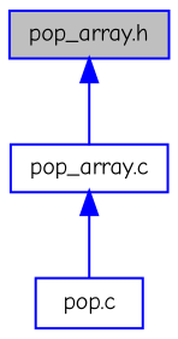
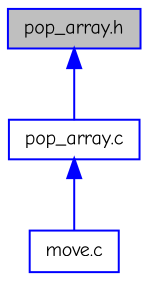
  digraph {
    fontname="Comic Neue"
    node [color=blue fillcolor=white fontname="Comic Neue" fontsize=10 shape=record style=filled]
    edge [color=blue dir=back fontname="Comic Neue" fontsize=10 labelfontname=Helvetica labelfontsize=10 style=solid]
    n1 [fillcolor=grey75 fontcolor=black height=0.2 label="pop_array.h" width=0.4]
    n2 [height=0.2 label="pop_array.c" width=0.4]
-   n3 [height=0.2 label="pop.c" width=0.4]
+   n3 [height=0.2 label="move.c" width=0.4]
    n1 -> n2
    n2 -> n3
  }
